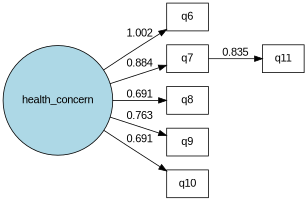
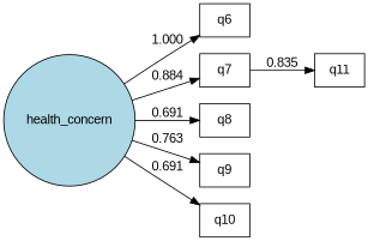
  digraph {
    fontname="Liberation Sans"
    rankdir=LR
    node [fontname="Liberation Sans" shape=box]
    edge [fontname="Liberation Sans"]
    health_concern [fillcolor=lightblue shape=circle style=filled]
    q6
    q7
    q8
    q9
    q10
    q11
-   health_concern -> q6 [label=1.002]
+   health_concern -> q6 [label=1.000]
    health_concern -> q7 [label=0.884]
    health_concern -> q8 [label=0.691]
    health_concern -> q9 [label=0.763]
    health_concern -> q10 [label=0.691]
    q7 -> q11 [label=0.835]
  }
